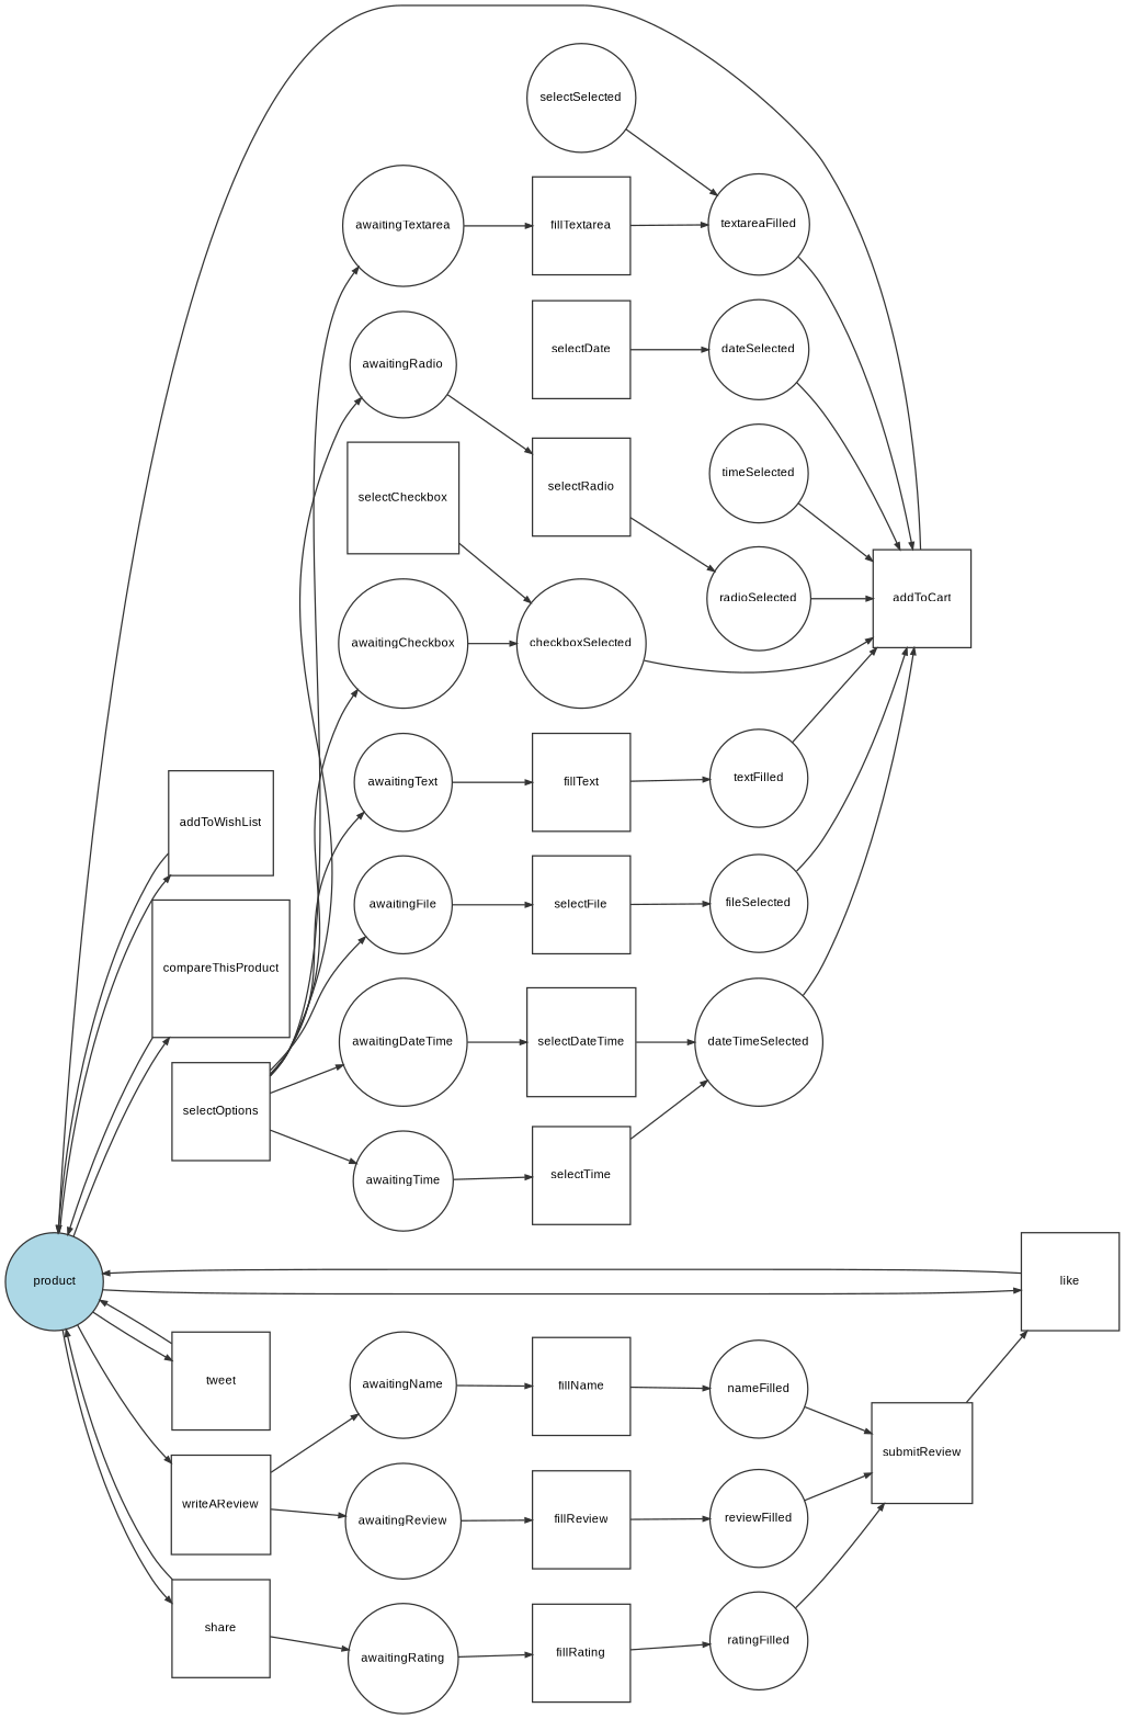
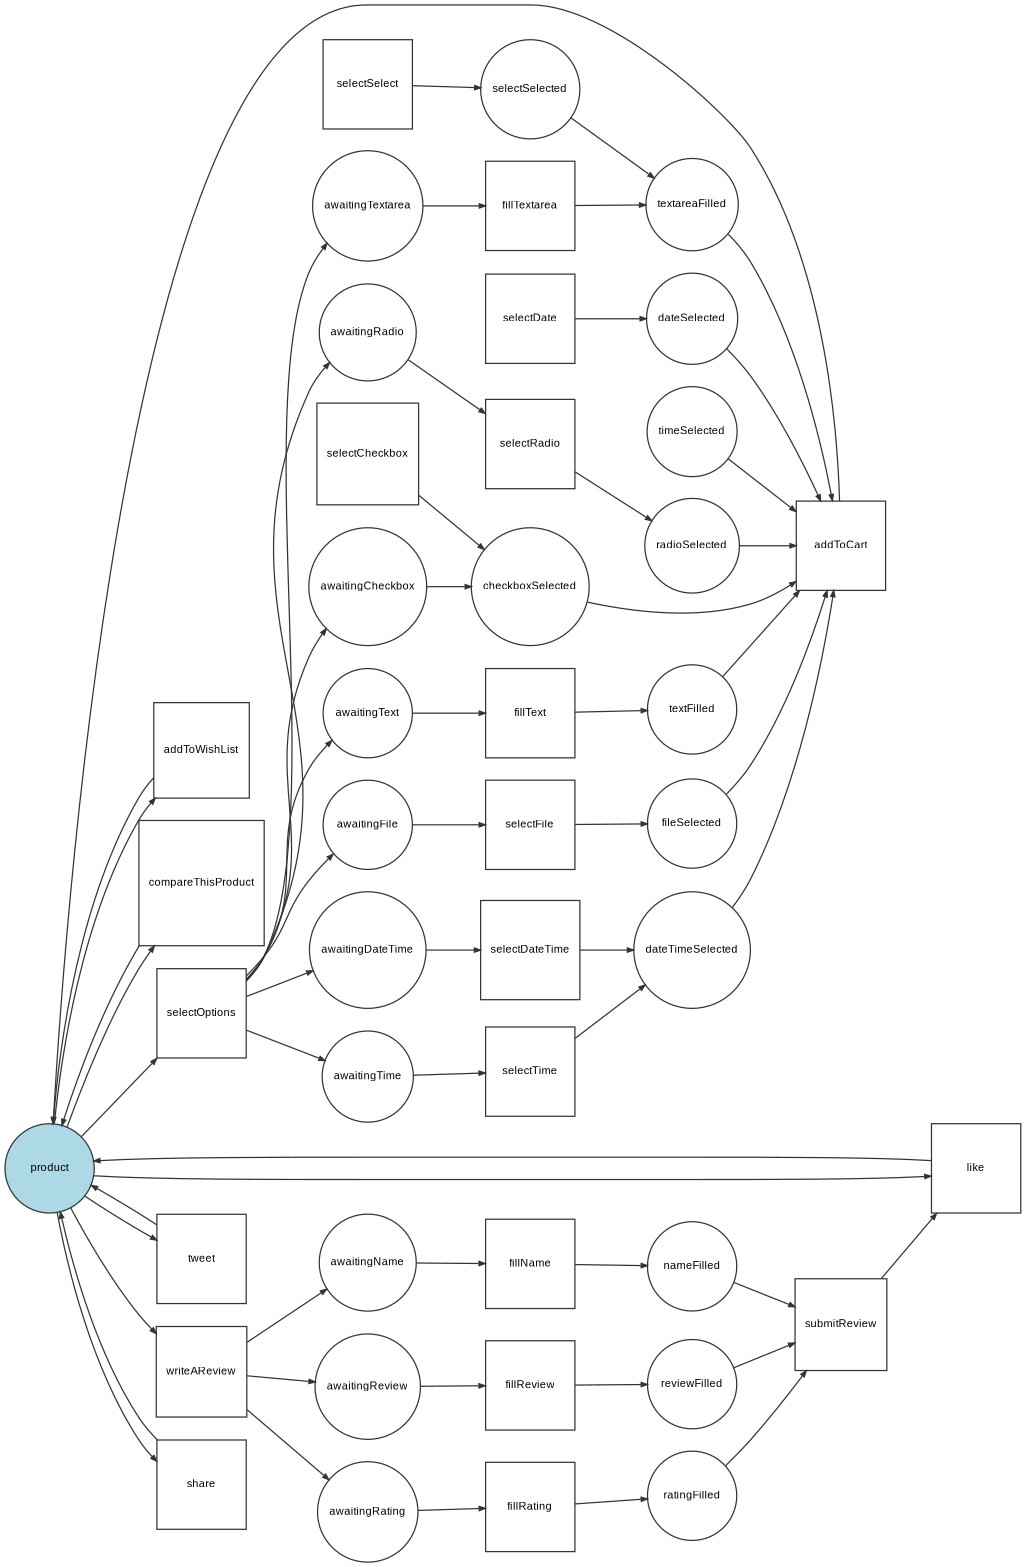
  digraph {
    rankdir=LR
    node [color="#333333" fillcolor=lightblue fixedsize=false fontname=Arial fontsize=9 shape=circle]
    edge [arrowhead=normal arrowsize=0.5 color="#333333" fontname=Arial fontsize=9 style=solid]
    n1 [label=product style=filled width=1]
    n2 [label=selectOptions regular=1 shape=box width=1]
    n3 [label=addToWishList regular=1 shape=box width=1]
    n4 [label=compareThisProduct regular=1 shape=box width=1]
    n5 [label=writeAReview regular=1 shape=box width=1]
    n6 [label=like regular=1 shape=box width=1]
    n7 [label=tweet regular=1 shape=box width=1]
    n8 [label=share regular=1 shape=box width=1]
    n9 [label=awaitingRadio width=1]
    n10 [label=awaitingCheckbox width=1]
    n11 [label=awaitingText width=1]
    n12 [label=awaitingTextarea width=1]
    n13 [label=awaitingFile width=1]
    n14 [label=awaitingTime width=1]
    n15 [label=awaitingDateTime width=1]
    n16 [label=awaitingName width=1]
    n17 [label=awaitingReview width=1]
    n18 [label=awaitingRating width=1]
    n19 [label=selectRadio regular=1 shape=box width=1]
    n20 [label=radioSelected width=1]
    n21 [label=checkboxSelected width=1]
    n22 [label=selectCheckbox regular=1 shape=box width=1]
    n23 [label=fillText regular=1 shape=box width=1]
    n24 [label=textFilled width=1]
+   n25 [label=selectSelect regular=1 shape=box width=1]
    n26 [label=selectSelected width=1]
    n27 [label=fillTextarea regular=1 shape=box width=1]
    n28 [label=textareaFilled width=1]
    n29 [label=selectFile regular=1 shape=box width=1]
    n30 [label=fileSelected width=1]
    n31 [label=selectDate regular=1 shape=box width=1]
    n32 [label=dateSelected width=1]
    n33 [label=selectTime regular=1 shape=box width=1]
    n34 [label=dateTimeSelected width=1]
    n35 [label=selectDateTime regular=1 shape=box width=1]
    n36 [label=addToCart regular=1 shape=box width=1]
    n37 [label=timeSelected width=1]
    n38 [label=fillName regular=1 shape=box width=1]
    n39 [label=nameFilled width=1]
    n40 [label=fillReview regular=1 shape=box width=1]
    n41 [label=reviewFilled width=1]
    n42 [label=fillRating regular=1 shape=box width=1]
    n43 [label=ratingFilled width=1]
    n44 [label=submitReview regular=1 shape=box width=1]
+   n1 -> n2
    n1 -> n3
    n1 -> n4
    n1 -> n5
    n1 -> n6
    n1 -> n7
    n1 -> n8
    n2 -> n9
    n2 -> n10
    n2 -> n11
    n2 -> n12
    n2 -> n13
    n2 -> n14
    n2 -> n15
    n3 -> n1
    n4 -> n1
    n5 -> n16
    n5 -> n17
-   n8 -> n18
+   n5 -> n18
    n6 -> n1
    n7 -> n1
    n8 -> n1
    n9 -> n19
    n10 -> n21
    n11 -> n23
    n12 -> n27
    n13 -> n29
    n14 -> n33
    n15 -> n35
    n16 -> n38
    n17 -> n40
    n18 -> n42
    n19 -> n20
    n20 -> n36
    n21 -> n36
    n22 -> n21
    n23 -> n24
    n24 -> n36
+   n25 -> n26
    n26 -> n28
    n27 -> n28
    n28 -> n36
    n29 -> n30
    n30 -> n36
    n31 -> n32
    n32 -> n36
    n33 -> n34
    n34 -> n36
    n35 -> n34
    n36 -> n1
    n37 -> n36
    n38 -> n39
    n39 -> n44
    n40 -> n41
    n41 -> n44
    n42 -> n43
    n43 -> n44
    n44 -> n6
  }
